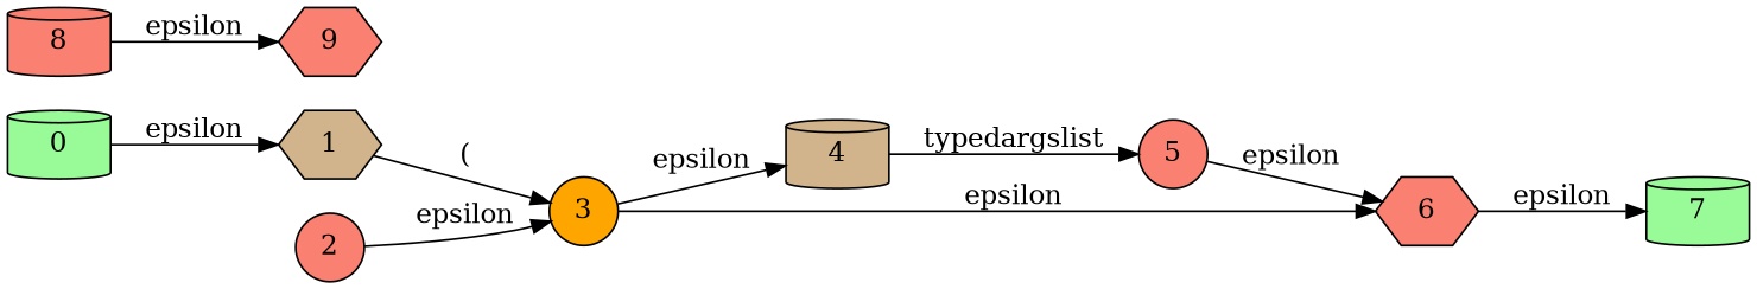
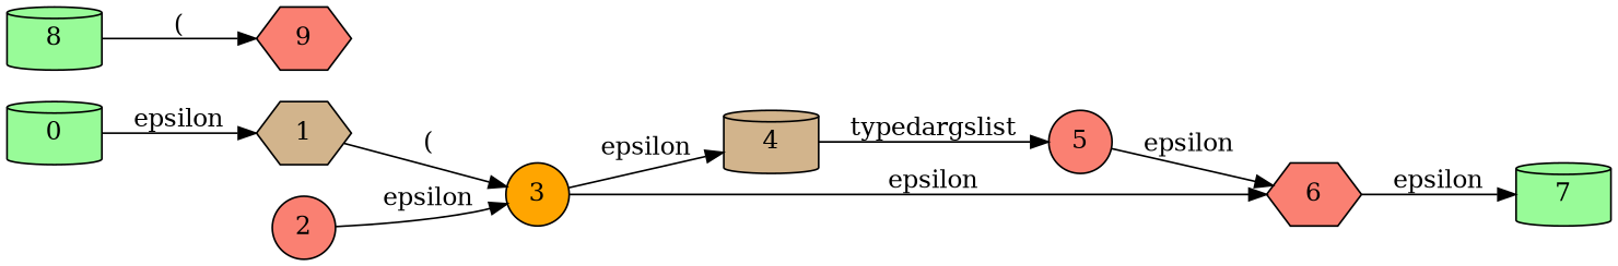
  digraph {
    rankdir=LR
    node [fillcolor=salmon shape=cylinder style=filled]
    0 [fillcolor=palegreen]
    1 [fillcolor=tan shape=hexagon]
    3 [fillcolor=orange shape=circle]
    2 [shape=circle]
    4 [fillcolor=tan]
    6 [shape=hexagon]
    5 [shape=circle]
    7 [fillcolor=palegreen]
    9 [shape=hexagon]
-   8
+   8 [fillcolor=palegreen]
    0 -> 1 [label=epsilon]
    1 -> 3 [label="("]
    3 -> 4 [label=epsilon]
    3 -> 6 [label=epsilon]
    2 -> 3 [label=epsilon]
    4 -> 5 [label=typedargslist]
    6 -> 7 [label=epsilon]
    5 -> 6 [label=epsilon]
-   8 -> 9 [label=epsilon]
+   8 -> 9 [label="("]
  }
